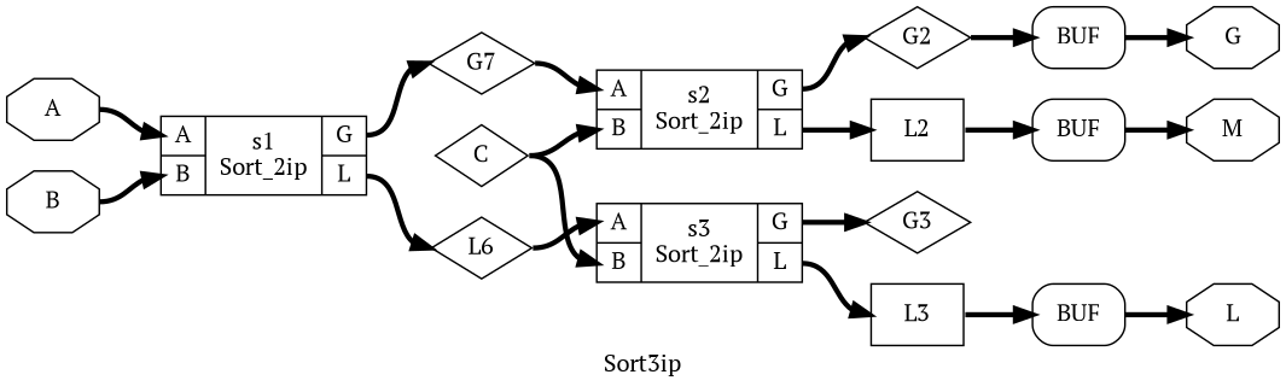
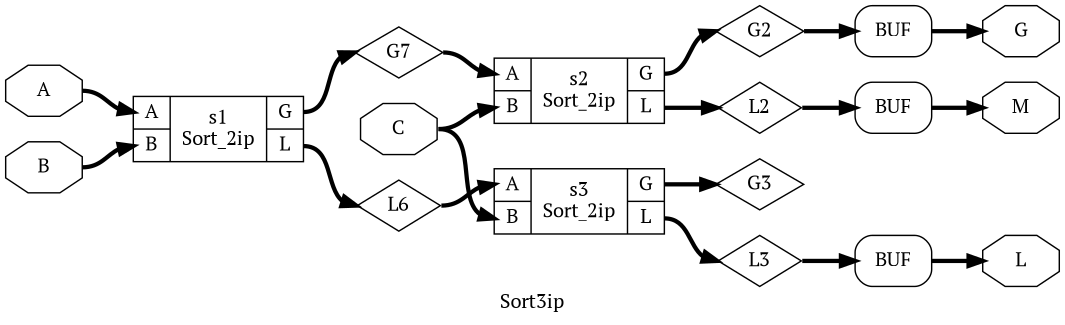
  digraph {
    fontname="PT Serif"
    label=Sort3ip
    rankdir=LR
    remincross=true
    node [color=black fontcolor=black fontname="PT Serif" shape=octagon]
    edge [color=black fontname="PT Serif" headport=w style="setlinewidth(3)" tailport=e]
    n1 [label=A]
    n2 [label="{{<p1> A|<p2> B}|s1\nSort_2ip|{<p4> G|<p8> L}}" shape=record color="" fontcolor=""]
    n3 [label=G7 shape=diamond]
    n4 [label=L6 shape=diamond]
    n5 [label=B]
-   n6 [label=C shape=diamond]
+   n6 [label=C]
    n7 [label="{{<p1> A|<p2> B}|s2\nSort_2ip|{<p4> G|<p8> L}}" shape=record color="" fontcolor=""]
    n8 [label="{{<p1> A|<p2> B}|s3\nSort_2ip|{<p4> G|<p8> L}}" shape=record color="" fontcolor=""]
    n9 [label=G2 shape=diamond]
-   n10 [label=L2 shape=box]
+   n10 [label=L2 shape=diamond]
    n11 [label=G3 shape=diamond]
-   n12 [label=L3 shape=box]
+   n12 [label=L3 shape=diamond]
    n13 [label=G]
    n14 [label=BUF shape=box style=rounded color="" fontcolor=""]
    n15 [label=L]
    n16 [label=BUF shape=box style=rounded color="" fontcolor=""]
    n17 [label=M]
    n18 [label=BUF shape=box style=rounded color="" fontcolor=""]
    n1 -> n2 [headport="p1:w"]
    n2 -> n3 [tailport="p4:e"]
    n2 -> n4 [tailport="p8:e"]
    n3 -> n7 [headport="p1:w"]
    n4 -> n8 [headport="p1:w"]
    n5 -> n2 [headport="p2:w"]
    n6 -> n7 [headport="p2:w"]
    n6 -> n8 [headport="p2:w"]
    n7 -> n9 [tailport="p4:e"]
    n7 -> n10 [tailport="p8:e"]
    n8 -> n11 [tailport="p4:e"]
    n8 -> n12 [tailport="p8:e"]
    n9 -> n14 [headport="w:w"]
    n10 -> n16 [headport="w:w"]
    n12 -> n18 [headport="w:w"]
    n14 -> n13 [tailport="e:e"]
    n16 -> n17 [tailport="e:e"]
    n18 -> n15 [tailport="e:e"]
  }
